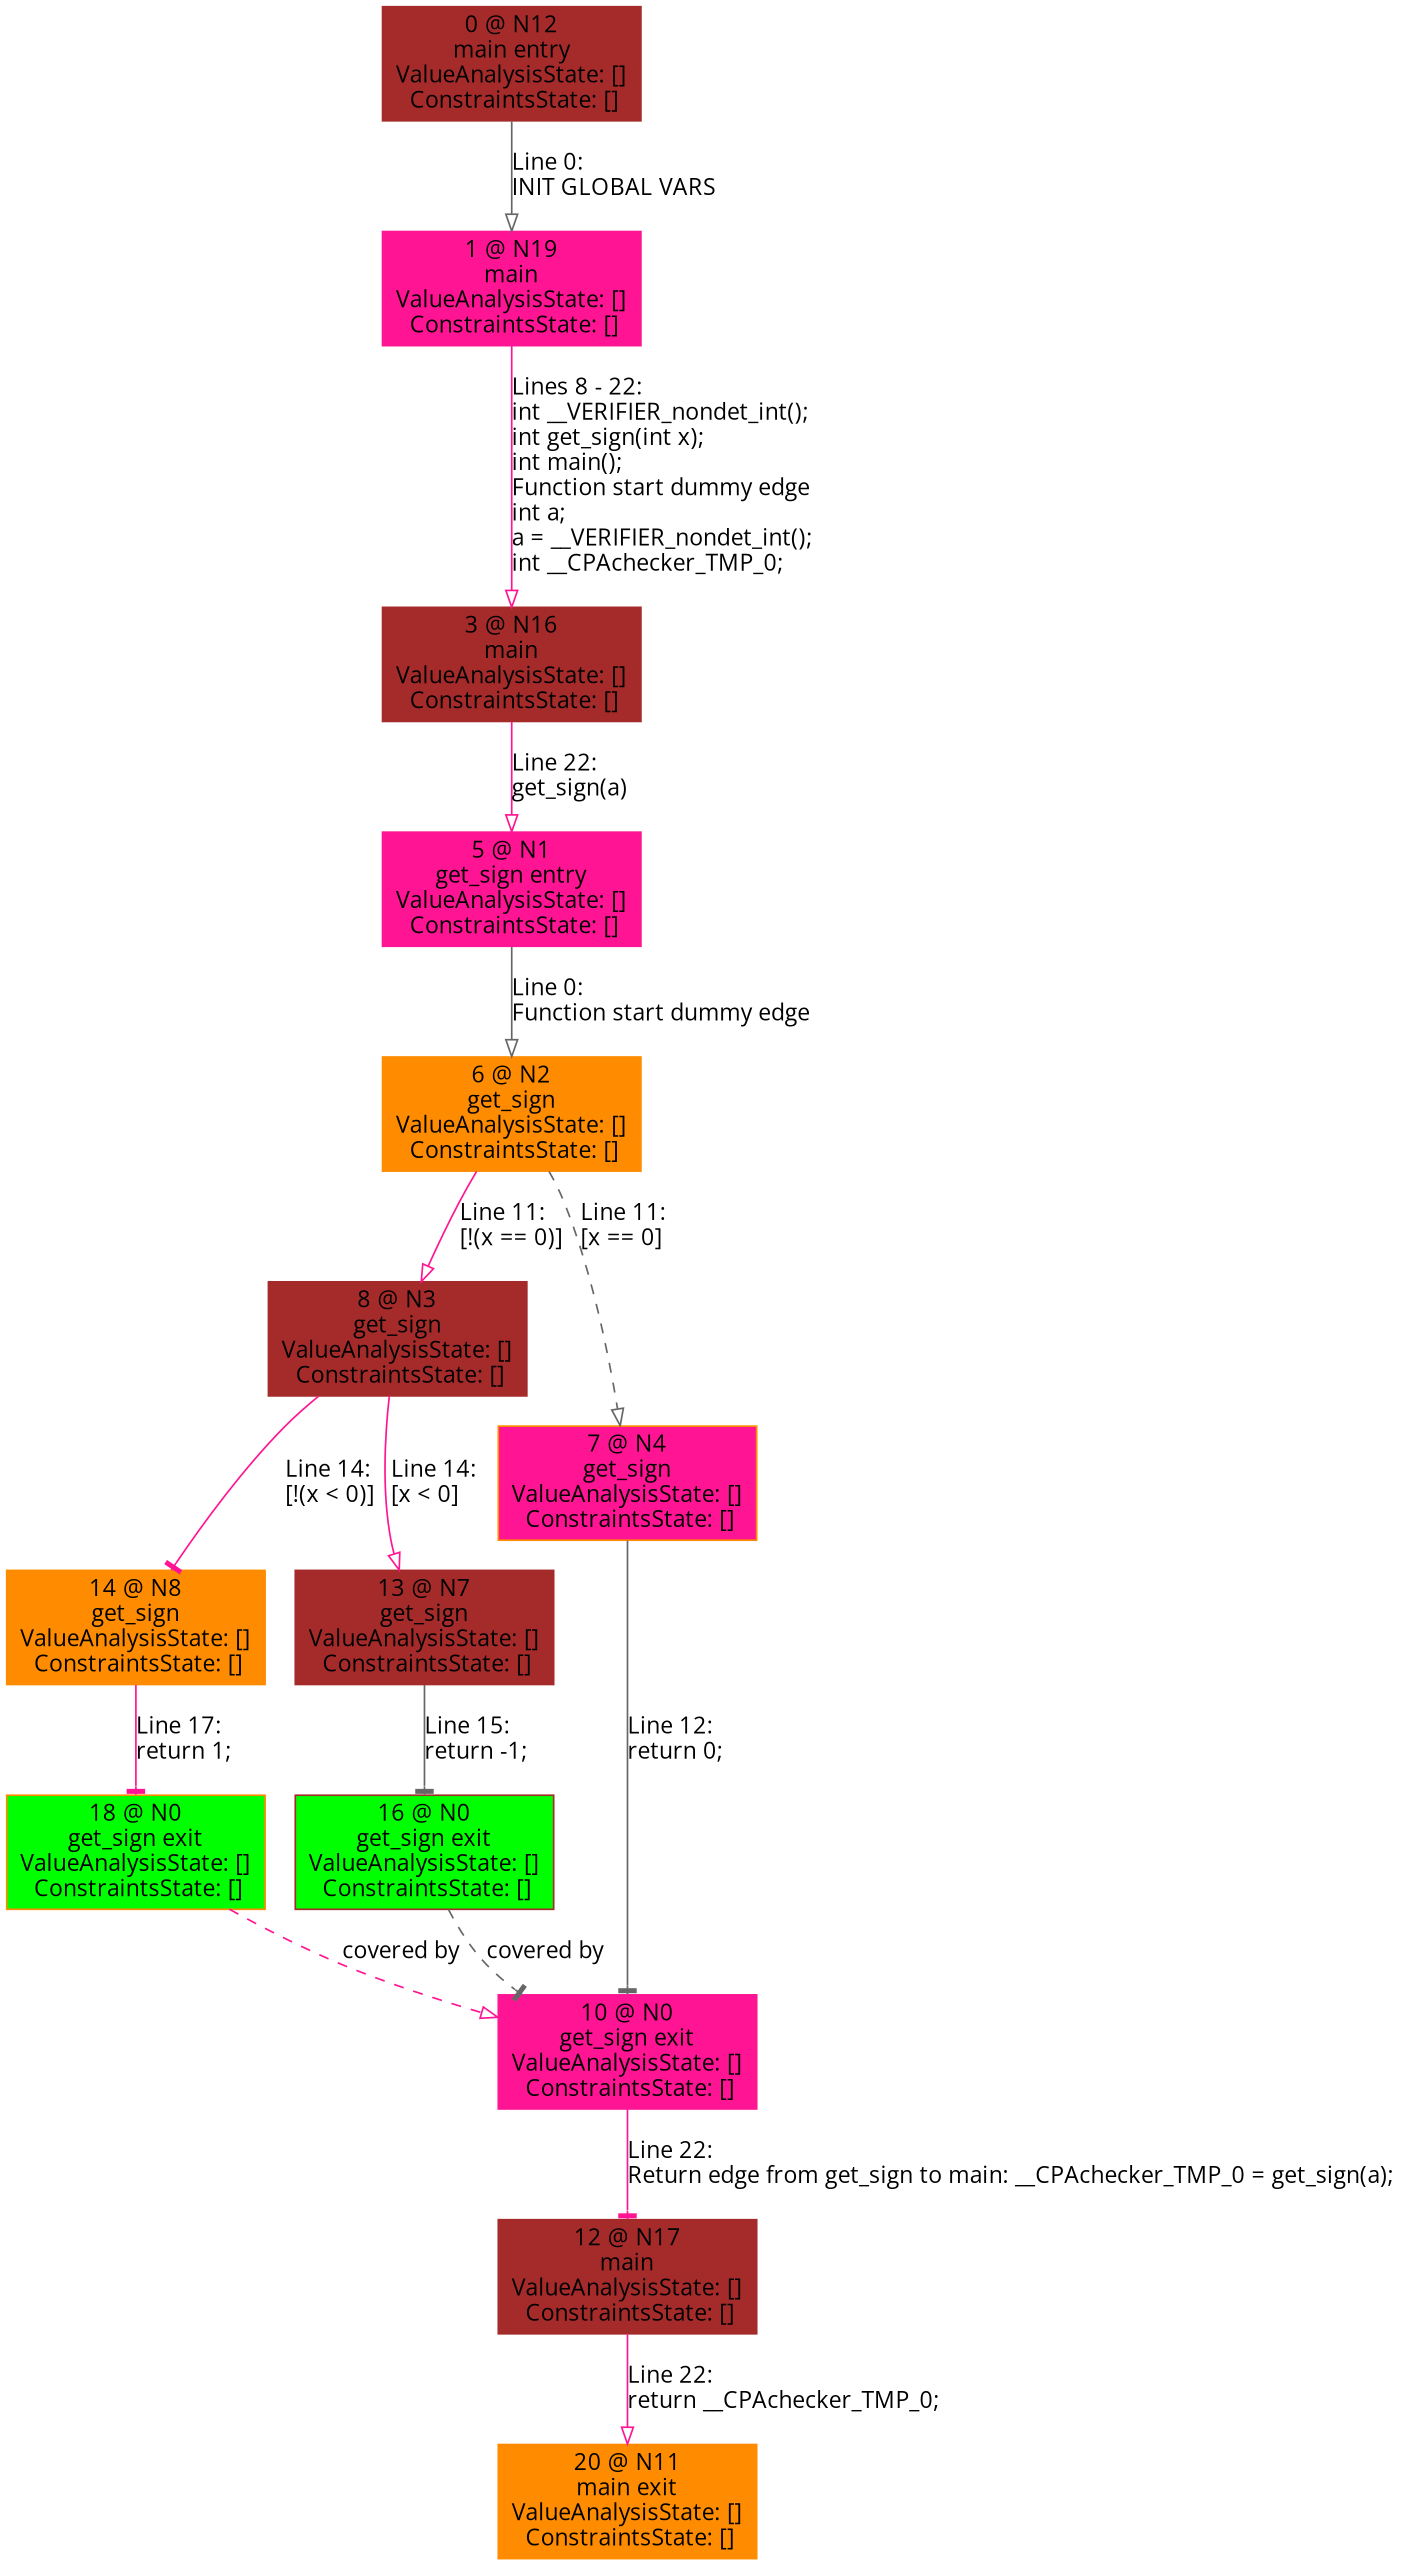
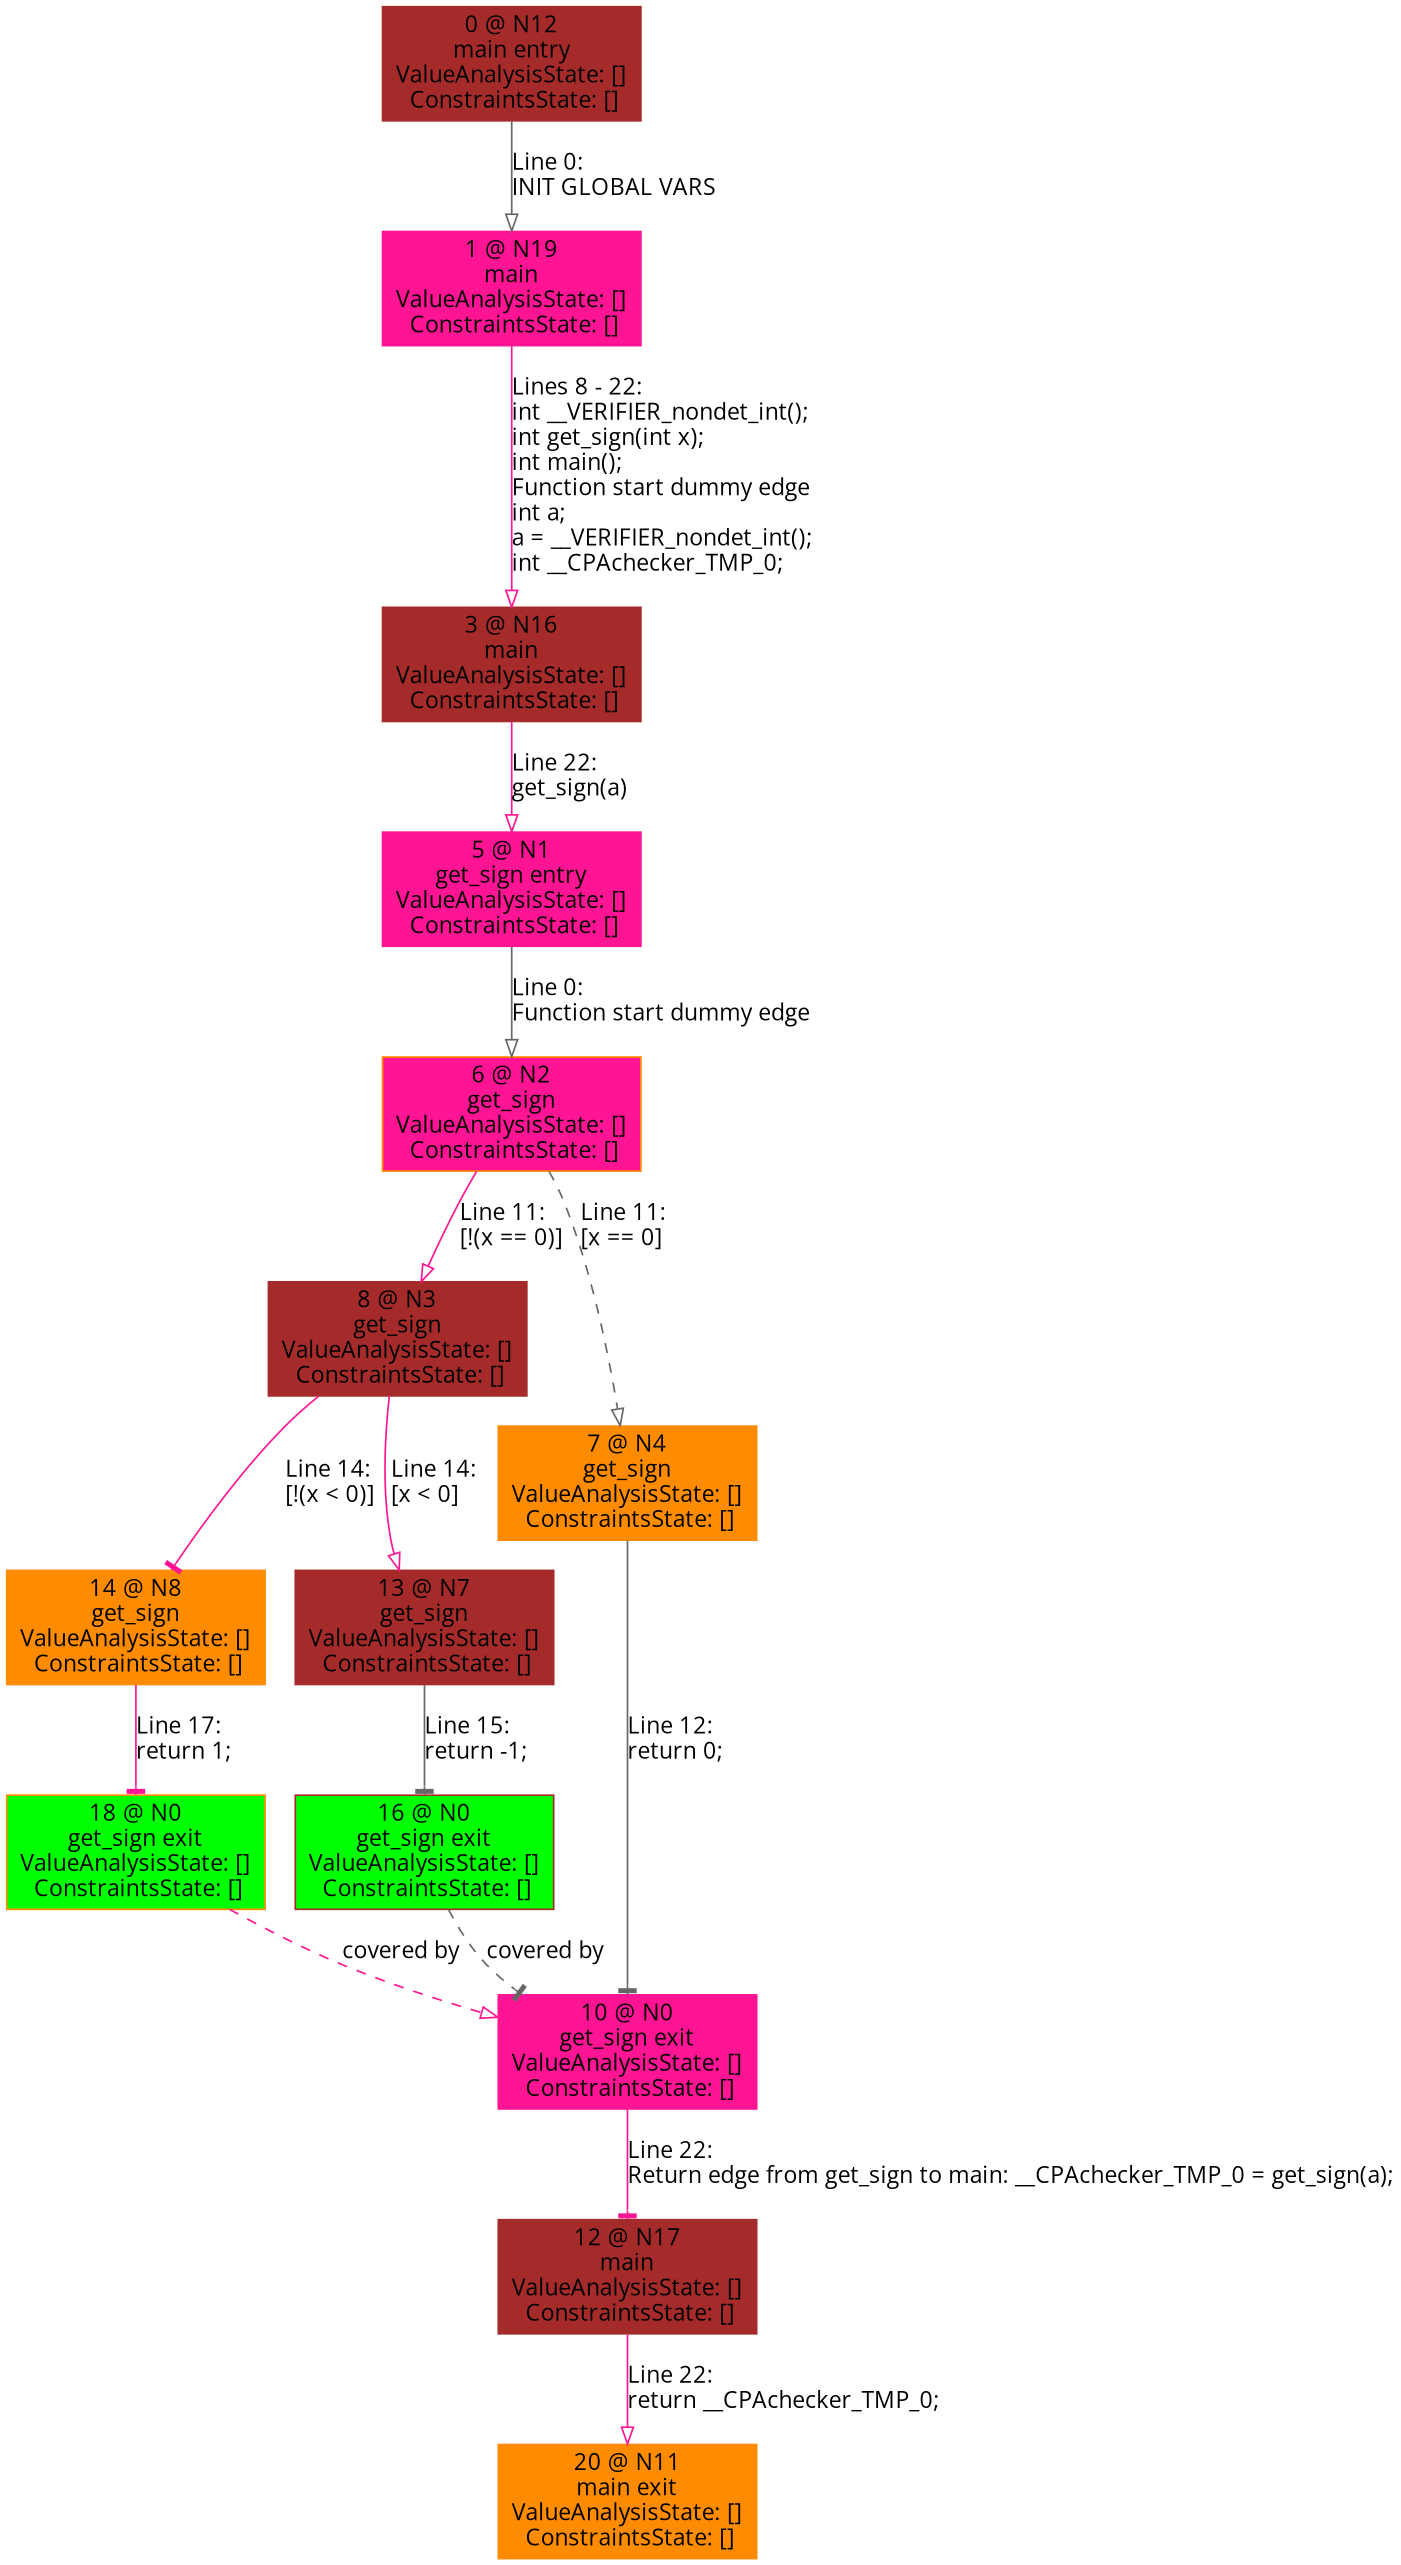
  digraph {
    fontname="Open Sans"
    node [color=brown fontname="Open Sans" shape=box style=filled]
    edge [arrowhead=onormal color=deeppink fontname="Open Sans"]
    n1 [label="0 @ N12\nmain entry\nValueAnalysisState: []\n ConstraintsState: []\n"]
    n2 [color=deeppink label="1 @ N19\nmain\nValueAnalysisState: []\n ConstraintsState: []\n"]
    n3 [label="3 @ N16\nmain\nValueAnalysisState: []\n ConstraintsState: []\n"]
    n4 [color=deeppink label="5 @ N1\nget_sign entry\nValueAnalysisState: []\n ConstraintsState: []\n"]
-   n5 [color=darkorange label="6 @ N2\nget_sign\nValueAnalysisState: []\n ConstraintsState: []\n"]
+   n5 [color=darkorange label="6 @ N2\nget_sign\nValueAnalysisState: []\n ConstraintsState: []\n" fillcolor=deeppink]
    n6 [label="8 @ N3\nget_sign\nValueAnalysisState: []\n ConstraintsState: []\n"]
-   n7 [color=darkorange label="7 @ N4\nget_sign\nValueAnalysisState: []\n ConstraintsState: []\n" fillcolor=deeppink]
+   n7 [color=darkorange label="7 @ N4\nget_sign\nValueAnalysisState: []\n ConstraintsState: []\n"]
    n8 [color=darkorange label="14 @ N8\nget_sign\nValueAnalysisState: []\n ConstraintsState: []\n"]
    n9 [label="13 @ N7\nget_sign\nValueAnalysisState: []\n ConstraintsState: []\n"]
    n10 [color=deeppink label="10 @ N0\nget_sign exit\nValueAnalysisState: []\n ConstraintsState: []\n"]
    n11 [color=darkorange fillcolor=green label="18 @ N0\nget_sign exit\nValueAnalysisState: []\n ConstraintsState: []\n"]
    n12 [fillcolor=green label="16 @ N0\nget_sign exit\nValueAnalysisState: []\n ConstraintsState: []\n"]
    n13 [label="12 @ N17\nmain\nValueAnalysisState: []\n ConstraintsState: []\n"]
    n14 [color=darkorange label="20 @ N11\nmain exit\nValueAnalysisState: []\n ConstraintsState: []\n"]
    n1 -> n2 [color=gray40 label="Line 0: \lINIT GLOBAL VARS\l"]
    n2 -> n3 [label="Lines 8 - 22: \lint __VERIFIER_nondet_int();\lint get_sign(int x);\lint main();\lFunction start dummy edge\lint a;\la = __VERIFIER_nondet_int();\lint __CPAchecker_TMP_0;\l"]
    n3 -> n4 [label="Line 22: \lget_sign(a)\l"]
    n4 -> n5 [color=gray40 label="Line 0: \lFunction start dummy edge\l"]
    n5 -> n6 [label="Line 11: \l[!(x == 0)]\l"]
    n5 -> n7 [color=gray40 label="Line 11: \l[x == 0]\l" style=dashed]
    n6 -> n8 [arrowhead=tee label="Line 14: \l[!(x < 0)]\l"]
    n6 -> n9 [label="Line 14: \l[x < 0]\l"]
    n7 -> n10 [arrowhead=tee color=gray40 label="Line 12: \lreturn 0;\l"]
    n8 -> n11 [arrowhead=tee label="Line 17: \lreturn 1;\l"]
    n9 -> n12 [arrowhead=tee color=gray40 label="Line 15: \lreturn -1;\l"]
    n10 -> n13 [arrowhead=tee label="Line 22: \lReturn edge from get_sign to main: __CPAchecker_TMP_0 = get_sign(a);\l"]
    n11 -> n10 [label="covered by" style=dashed weight=0]
    n12 -> n10 [arrowhead=tee color=gray40 label="covered by" style=dashed weight=0]
    n13 -> n14 [label="Line 22: \lreturn __CPAchecker_TMP_0;\l"]
  }
